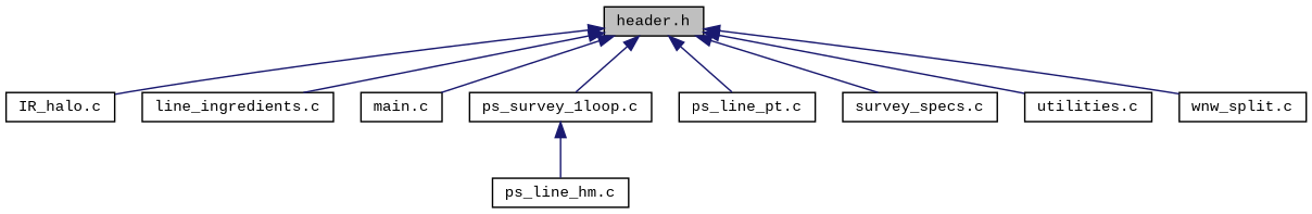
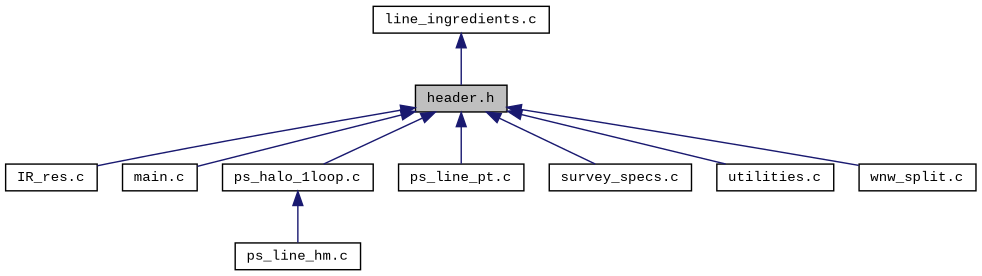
  digraph {
    fontname="Liberation Mono"
    node [color=black fillcolor=white fontname="Liberation Mono" fontsize=10 shape=record style=filled]
    edge [color=midnightblue dir=back fontname="Liberation Mono" fontsize=10 labelfontname=Helvetica labelfontsize=10 style=solid]
    n1 [fillcolor=grey75 fontcolor=black height=0.2 label="header.h" width=0.4]
-   n2 [height=0.2 label="IR_halo.c" width=0.4]
+   n2 [height=0.2 label="IR_res.c" width=0.4]
    n3 [height=0.2 label="line_ingredients.c" width=0.4]
    n4 [height=0.2 label="main.c" width=0.4]
-   n5 [height=0.2 label="ps_survey_1loop.c" width=0.4]
+   n5 [height=0.2 label="ps_halo_1loop.c" width=0.4]
    n6 [height=0.2 label="ps_line_pt.c" width=0.4]
    n7 [height=0.2 label="survey_specs.c" width=0.4]
    n8 [height=0.2 label="utilities.c" width=0.4]
    n9 [height=0.2 label="wnw_split.c" width=0.4]
    n10 [height=0.2 label="ps_line_hm.c" width=0.4]
    n1 -> n2
-   n1 -> n3
+   n3 -> n1
    n1 -> n4
    n1 -> n5
    n1 -> n6
    n1 -> n7
    n1 -> n8
    n1 -> n9
    n5 -> n10
  }
